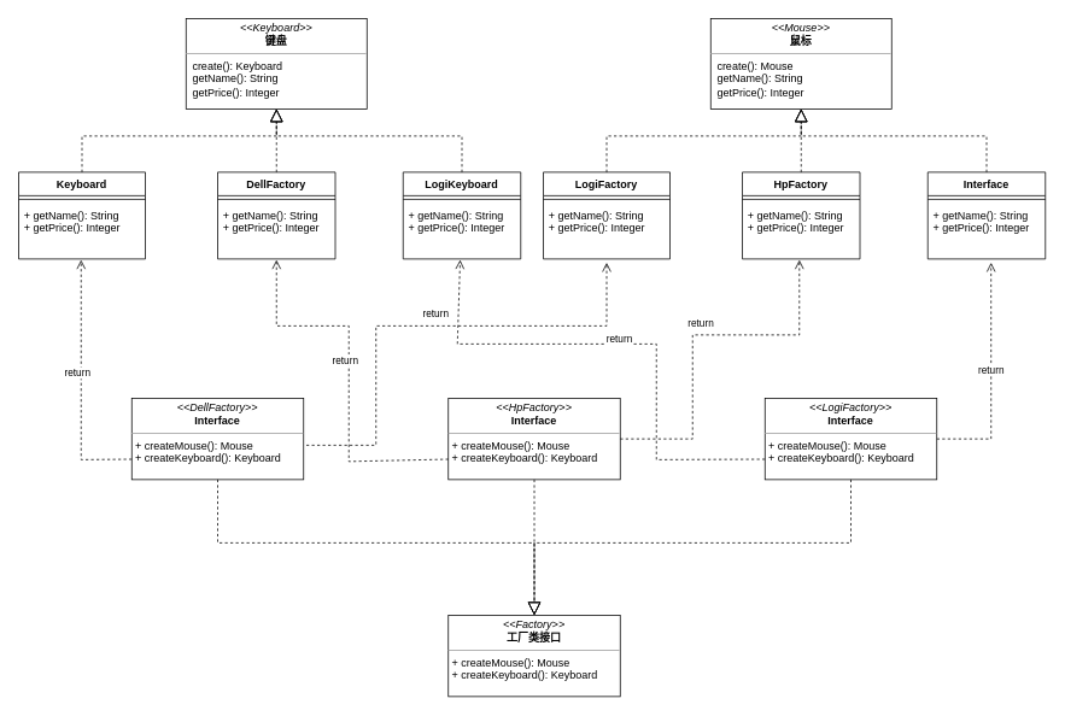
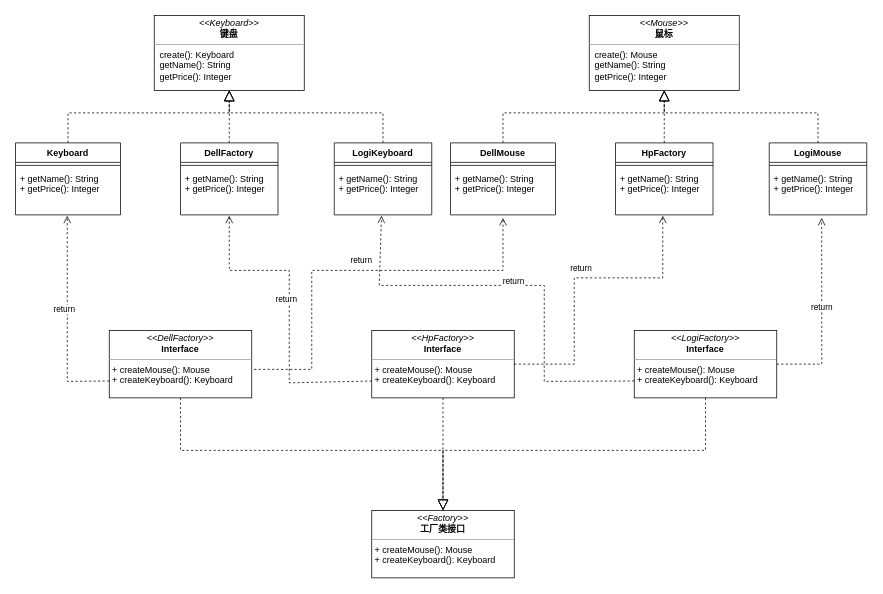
  <mxCell id="0" />
  <mxCell id="1" parent="0" />
  <mxCell id="2" value="&lt;p style=&quot;margin: 0px ; margin-top: 4px ; text-align: center&quot;&gt;&lt;i&gt;&amp;lt;&amp;lt;Mouse&amp;gt;&amp;gt;&lt;/i&gt;&lt;br&gt;&lt;b&gt;鼠标&lt;/b&gt;&lt;/p&gt;&lt;hr size=&quot;1&quot;&gt;&lt;p style=&quot;margin: 0px ; margin-left: 4px&quot;&gt;&lt;span&gt;&amp;nbsp;create(): Mouse&lt;/span&gt;&lt;/p&gt;&lt;p style=&quot;margin: 0px ; margin-left: 4px&quot;&gt;&lt;span&gt;&amp;nbsp;getName(): String&lt;/span&gt;&lt;/p&gt;&lt;p style=&quot;margin: 0px ; margin-left: 4px&quot;&gt;&lt;span&gt;&amp;nbsp;getPrice(): Integer&lt;/span&gt;&lt;/p&gt;" style="verticalAlign=top;align=left;overflow=fill;fontSize=12;fontFamily=Helvetica;html=1;" vertex="1" parent="1"><mxGeometry x="785" y="20" width="200" height="100" as="geometry" /></mxCell>
- <mxCell id="3" value="LogiFactory" style="swimlane;fontStyle=1;align=center;verticalAlign=top;childLayout=stackLayout;horizontal=1;startSize=26;horizontalStack=0;resizeParent=1;resizeParentMax=0;resizeLast=0;collapsible=1;marginBottom=0;" vertex="1" parent="1"><mxGeometry x="600" y="190" width="140" height="96" as="geometry" /></mxCell>
+ <mxCell id="3" value="DellMouse" style="swimlane;fontStyle=1;align=center;verticalAlign=top;childLayout=stackLayout;horizontal=1;startSize=26;horizontalStack=0;resizeParent=1;resizeParentMax=0;resizeLast=0;collapsible=1;marginBottom=0;" vertex="1" parent="1"><mxGeometry x="600" y="190" width="140" height="96" as="geometry" /></mxCell>
  <mxCell id="4" value="" style="line;strokeWidth=1;fillColor=none;align=left;verticalAlign=middle;spacingTop=-1;spacingLeft=3;spacingRight=3;rotatable=0;labelPosition=right;points=[];portConstraint=eastwest;" vertex="1" parent="3"><mxGeometry y="26" width="140" height="8" as="geometry" /></mxCell>
  <mxCell id="5" value="+ getName(): String&#10;+ getPrice(): Integer" style="text;strokeColor=none;fillColor=none;align=left;verticalAlign=top;spacingLeft=4;spacingRight=4;overflow=hidden;rotatable=0;points=[[0,0.5],[1,0.5]];portConstraint=eastwest;" vertex="1" parent="3"><mxGeometry y="34" width="140" height="62" as="geometry" /></mxCell>
  <mxCell id="6" value="" style="endArrow=block;dashed=1;endFill=0;endSize=12;html=1;rounded=0;exitX=0.5;exitY=0;exitDx=0;exitDy=0;entryX=0.5;entryY=1;entryDx=0;entryDy=0;" edge="1" parent="1" source="3" target="2"><mxGeometry width="160" relative="1" as="geometry"><mxPoint x="955" y="170" as="sourcePoint" /><mxPoint x="845" y="130" as="targetPoint" /><Array as="points"><mxPoint x="670" y="150" /><mxPoint x="885" y="150" /></Array></mxGeometry></mxCell>
  <mxCell id="7" value="" style="endArrow=block;dashed=1;endFill=0;endSize=12;html=1;rounded=0;exitX=0.5;exitY=0;exitDx=0;exitDy=0;" edge="1" parent="1"><mxGeometry width="160" relative="1" as="geometry"><mxPoint x="885" y="190" as="sourcePoint" /><mxPoint x="885" y="120" as="targetPoint" /></mxGeometry></mxCell>
  <mxCell id="8" value="" style="endArrow=block;dashed=1;endFill=0;endSize=12;html=1;rounded=0;exitX=0.5;exitY=0;exitDx=0;exitDy=0;entryX=0.5;entryY=1;entryDx=0;entryDy=0;" edge="1" parent="1" source="12" target="2"><mxGeometry width="160" relative="1" as="geometry"><mxPoint x="1115" y="190" as="sourcePoint" /><mxPoint x="895" y="130" as="targetPoint" /><Array as="points"><mxPoint x="1090" y="150" /><mxPoint x="885" y="150" /></Array></mxGeometry></mxCell>
  <mxCell id="9" value="HpFactory" style="swimlane;fontStyle=1;align=center;verticalAlign=top;childLayout=stackLayout;horizontal=1;startSize=26;horizontalStack=0;resizeParent=1;resizeParentMax=0;resizeLast=0;collapsible=1;marginBottom=0;" vertex="1" parent="1"><mxGeometry x="820" y="190" width="130" height="96" as="geometry" /></mxCell>
  <mxCell id="10" value="" style="line;strokeWidth=1;fillColor=none;align=left;verticalAlign=middle;spacingTop=-1;spacingLeft=3;spacingRight=3;rotatable=0;labelPosition=right;points=[];portConstraint=eastwest;" vertex="1" parent="9"><mxGeometry y="26" width="130" height="8" as="geometry" /></mxCell>
  <mxCell id="11" value="+ getName(): String&#10;+ getPrice(): Integer" style="text;strokeColor=none;fillColor=none;align=left;verticalAlign=top;spacingLeft=4;spacingRight=4;overflow=hidden;rotatable=0;points=[[0,0.5],[1,0.5]];portConstraint=eastwest;" vertex="1" parent="9"><mxGeometry y="34" width="130" height="62" as="geometry" /></mxCell>
- <mxCell id="12" value="Interface" style="swimlane;fontStyle=1;align=center;verticalAlign=top;childLayout=stackLayout;horizontal=1;startSize=26;horizontalStack=0;resizeParent=1;resizeParentMax=0;resizeLast=0;collapsible=1;marginBottom=0;" vertex="1" parent="1"><mxGeometry x="1025" y="190" width="130" height="96" as="geometry" /></mxCell>
+ <mxCell id="12" value="LogiMouse" style="swimlane;fontStyle=1;align=center;verticalAlign=top;childLayout=stackLayout;horizontal=1;startSize=26;horizontalStack=0;resizeParent=1;resizeParentMax=0;resizeLast=0;collapsible=1;marginBottom=0;" vertex="1" parent="1"><mxGeometry x="1025" y="190" width="130" height="96" as="geometry" /></mxCell>
  <mxCell id="13" value="" style="line;strokeWidth=1;fillColor=none;align=left;verticalAlign=middle;spacingTop=-1;spacingLeft=3;spacingRight=3;rotatable=0;labelPosition=right;points=[];portConstraint=eastwest;" vertex="1" parent="12"><mxGeometry y="26" width="130" height="8" as="geometry" /></mxCell>
  <mxCell id="14" value="+ getName(): String&#10;+ getPrice(): Integer" style="text;strokeColor=none;fillColor=none;align=left;verticalAlign=top;spacingLeft=4;spacingRight=4;overflow=hidden;rotatable=0;points=[[0,0.5],[1,0.5]];portConstraint=eastwest;" vertex="1" parent="12"><mxGeometry y="34" width="130" height="62" as="geometry" /></mxCell>
  <mxCell id="15" value="&lt;p style=&quot;margin: 0px ; margin-top: 4px ; text-align: center&quot;&gt;&lt;i&gt;&amp;lt;&amp;lt;Factory&amp;gt;&amp;gt;&lt;/i&gt;&lt;br&gt;&lt;b&gt;工厂类接口&lt;/b&gt;&lt;/p&gt;&lt;hr size=&quot;1&quot;&gt;&lt;p style=&quot;margin: 0px ; margin-left: 4px&quot;&gt;+ createMouse(): Mouse&lt;br style=&quot;padding: 0px ; margin: 0px&quot;&gt;+ createKeyboard(): Keyboard&lt;br&gt;&lt;/p&gt;" style="verticalAlign=top;align=left;overflow=fill;fontSize=12;fontFamily=Helvetica;html=1;" vertex="1" parent="1"><mxGeometry x="495" y="680" width="190" height="90" as="geometry" /></mxCell>
  <mxCell id="16" value="&lt;p style=&quot;margin: 0px ; margin-top: 4px ; text-align: center&quot;&gt;&lt;i&gt;&amp;lt;&amp;lt;Keyboard&amp;gt;&amp;gt;&lt;/i&gt;&lt;br&gt;&lt;b&gt;键盘&lt;/b&gt;&lt;/p&gt;&lt;hr size=&quot;1&quot;&gt;&lt;p style=&quot;margin: 0px ; margin-left: 4px&quot;&gt;&lt;span&gt;&amp;nbsp;create(): Keyboard&lt;/span&gt;&lt;/p&gt;&lt;p style=&quot;margin: 0px ; margin-left: 4px&quot;&gt;&lt;span&gt;&amp;nbsp;getName(): String&lt;/span&gt;&lt;/p&gt;&lt;p style=&quot;margin: 0px ; margin-left: 4px&quot;&gt;&lt;span&gt;&amp;nbsp;getPrice(): Integer&lt;/span&gt;&lt;/p&gt;" style="verticalAlign=top;align=left;overflow=fill;fontSize=12;fontFamily=Helvetica;html=1;" vertex="1" parent="1"><mxGeometry x="205" y="20" width="200" height="100" as="geometry" /></mxCell>
  <mxCell id="17" value="Keyboard" style="swimlane;fontStyle=1;align=center;verticalAlign=top;childLayout=stackLayout;horizontal=1;startSize=26;horizontalStack=0;resizeParent=1;resizeParentMax=0;resizeLast=0;collapsible=1;marginBottom=0;" vertex="1" parent="1"><mxGeometry x="20" y="190" width="140" height="96" as="geometry" /></mxCell>
  <mxCell id="18" value="" style="line;strokeWidth=1;fillColor=none;align=left;verticalAlign=middle;spacingTop=-1;spacingLeft=3;spacingRight=3;rotatable=0;labelPosition=right;points=[];portConstraint=eastwest;" vertex="1" parent="17"><mxGeometry y="26" width="140" height="8" as="geometry" /></mxCell>
  <mxCell id="19" value="+ getName(): String&#10;+ getPrice(): Integer" style="text;strokeColor=none;fillColor=none;align=left;verticalAlign=top;spacingLeft=4;spacingRight=4;overflow=hidden;rotatable=0;points=[[0,0.5],[1,0.5]];portConstraint=eastwest;" vertex="1" parent="17"><mxGeometry y="34" width="140" height="62" as="geometry" /></mxCell>
  <mxCell id="20" value="" style="endArrow=block;dashed=1;endFill=0;endSize=12;html=1;rounded=0;exitX=0.5;exitY=0;exitDx=0;exitDy=0;entryX=0.5;entryY=1;entryDx=0;entryDy=0;" edge="1" parent="1" source="17" target="16"><mxGeometry width="160" relative="1" as="geometry"><mxPoint x="375" y="170" as="sourcePoint" /><mxPoint x="265" y="130" as="targetPoint" /><Array as="points"><mxPoint x="90" y="150" /><mxPoint x="305" y="150" /></Array></mxGeometry></mxCell>
  <mxCell id="21" value="" style="endArrow=block;dashed=1;endFill=0;endSize=12;html=1;rounded=0;exitX=0.5;exitY=0;exitDx=0;exitDy=0;" edge="1" parent="1"><mxGeometry width="160" relative="1" as="geometry"><mxPoint x="305" y="190" as="sourcePoint" /><mxPoint x="305" y="120" as="targetPoint" /></mxGeometry></mxCell>
  <mxCell id="22" value="" style="endArrow=block;dashed=1;endFill=0;endSize=12;html=1;rounded=0;exitX=0.5;exitY=0;exitDx=0;exitDy=0;entryX=0.5;entryY=1;entryDx=0;entryDy=0;" edge="1" parent="1" source="26" target="16"><mxGeometry width="160" relative="1" as="geometry"><mxPoint x="535" y="190" as="sourcePoint" /><mxPoint x="315" y="130" as="targetPoint" /><Array as="points"><mxPoint x="510" y="150" /><mxPoint x="305" y="150" /></Array></mxGeometry></mxCell>
  <mxCell id="23" value="DellFactory" style="swimlane;fontStyle=1;align=center;verticalAlign=top;childLayout=stackLayout;horizontal=1;startSize=26;horizontalStack=0;resizeParent=1;resizeParentMax=0;resizeLast=0;collapsible=1;marginBottom=0;" vertex="1" parent="1"><mxGeometry x="240" y="190" width="130" height="96" as="geometry" /></mxCell>
  <mxCell id="24" value="" style="line;strokeWidth=1;fillColor=none;align=left;verticalAlign=middle;spacingTop=-1;spacingLeft=3;spacingRight=3;rotatable=0;labelPosition=right;points=[];portConstraint=eastwest;" vertex="1" parent="23"><mxGeometry y="26" width="130" height="8" as="geometry" /></mxCell>
  <mxCell id="25" value="+ getName(): String&#10;+ getPrice(): Integer" style="text;strokeColor=none;fillColor=none;align=left;verticalAlign=top;spacingLeft=4;spacingRight=4;overflow=hidden;rotatable=0;points=[[0,0.5],[1,0.5]];portConstraint=eastwest;" vertex="1" parent="23"><mxGeometry y="34" width="130" height="62" as="geometry" /></mxCell>
  <mxCell id="26" value="LogiKeyboard" style="swimlane;fontStyle=1;align=center;verticalAlign=top;childLayout=stackLayout;horizontal=1;startSize=26;horizontalStack=0;resizeParent=1;resizeParentMax=0;resizeLast=0;collapsible=1;marginBottom=0;" vertex="1" parent="1"><mxGeometry x="445" y="190" width="130" height="96" as="geometry" /></mxCell>
  <mxCell id="27" value="" style="line;strokeWidth=1;fillColor=none;align=left;verticalAlign=middle;spacingTop=-1;spacingLeft=3;spacingRight=3;rotatable=0;labelPosition=right;points=[];portConstraint=eastwest;" vertex="1" parent="26"><mxGeometry y="26" width="130" height="8" as="geometry" /></mxCell>
  <mxCell id="28" value="+ getName(): String&#10;+ getPrice(): Integer" style="text;strokeColor=none;fillColor=none;align=left;verticalAlign=top;spacingLeft=4;spacingRight=4;overflow=hidden;rotatable=0;points=[[0,0.5],[1,0.5]];portConstraint=eastwest;" vertex="1" parent="26"><mxGeometry y="34" width="130" height="62" as="geometry" /></mxCell>
  <mxCell id="29" value="&lt;p style=&quot;margin: 0px ; margin-top: 4px ; text-align: center&quot;&gt;&lt;i&gt;&amp;lt;&amp;lt;DellFactory&amp;gt;&amp;gt;&lt;/i&gt;&lt;br&gt;&lt;b&gt;Interface&lt;/b&gt;&lt;/p&gt;&lt;hr size=&quot;1&quot;&gt;&lt;p style=&quot;margin: 0px ; margin-left: 4px&quot;&gt;+ createMouse(): Mouse&lt;br style=&quot;padding: 0px ; margin: 0px&quot;&gt;+ createKeyboard(): Keyboard&lt;/p&gt;" style="verticalAlign=top;align=left;overflow=fill;fontSize=12;fontFamily=Helvetica;html=1;" vertex="1" parent="1"><mxGeometry x="145" y="440" width="190" height="90" as="geometry" /></mxCell>
  <mxCell id="30" value="&lt;p style=&quot;margin: 0px ; margin-top: 4px ; text-align: center&quot;&gt;&lt;i&gt;&amp;lt;&amp;lt;HpFactory&amp;gt;&amp;gt;&lt;/i&gt;&lt;br&gt;&lt;b&gt;Interface&lt;/b&gt;&lt;/p&gt;&lt;hr size=&quot;1&quot;&gt;&lt;p style=&quot;margin: 0px ; margin-left: 4px&quot;&gt;+ createMouse(): Mouse&lt;br style=&quot;padding: 0px ; margin: 0px&quot;&gt;+ createKeyboard(): Keyboard&lt;/p&gt;" style="verticalAlign=top;align=left;overflow=fill;fontSize=12;fontFamily=Helvetica;html=1;" vertex="1" parent="1"><mxGeometry x="495" y="440" width="190" height="90" as="geometry" /></mxCell>
  <mxCell id="31" value="&lt;p style=&quot;margin: 0px ; margin-top: 4px ; text-align: center&quot;&gt;&lt;i&gt;&amp;lt;&amp;lt;LogiFactory&amp;gt;&amp;gt;&lt;/i&gt;&lt;br&gt;&lt;b&gt;Interface&lt;/b&gt;&lt;/p&gt;&lt;hr size=&quot;1&quot;&gt;&lt;p style=&quot;margin: 0px ; margin-left: 4px&quot;&gt;+ createMouse(): Mouse&lt;br style=&quot;padding: 0px ; margin: 0px&quot;&gt;+ createKeyboard(): Keyboard&lt;/p&gt;" style="verticalAlign=top;align=left;overflow=fill;fontSize=12;fontFamily=Helvetica;html=1;" vertex="1" parent="1"><mxGeometry x="845" y="440" width="190" height="90" as="geometry" /></mxCell>
  <mxCell id="32" value="" style="endArrow=block;dashed=1;endFill=0;endSize=12;html=1;rounded=0;exitX=0.5;exitY=1;exitDx=0;exitDy=0;entryX=0.5;entryY=0;entryDx=0;entryDy=0;" edge="1" parent="1" source="29" target="15"><mxGeometry width="160" relative="1" as="geometry"><mxPoint x="445" y="450" as="sourcePoint" /><mxPoint x="605" y="450" as="targetPoint" /><Array as="points"><mxPoint x="240" y="600" /><mxPoint x="590" y="600" /></Array></mxGeometry></mxCell>
  <mxCell id="33" value="" style="endArrow=block;dashed=1;endFill=0;endSize=12;html=1;rounded=0;exitX=0.5;exitY=1;exitDx=0;exitDy=0;entryX=0.5;entryY=0;entryDx=0;entryDy=0;" edge="1" parent="1" source="31" target="15"><mxGeometry width="160" relative="1" as="geometry"><mxPoint x="585" y="580" as="sourcePoint" /><mxPoint x="765" y="680" as="targetPoint" /><Array as="points"><mxPoint x="940" y="600" /><mxPoint x="590" y="600" /></Array></mxGeometry></mxCell>
  <mxCell id="34" value="" style="endArrow=block;dashed=1;endFill=0;endSize=12;html=1;rounded=0;exitX=0.5;exitY=1;exitDx=0;exitDy=0;entryX=0.5;entryY=0;entryDx=0;entryDy=0;" edge="1" parent="1" source="30" target="15"><mxGeometry width="160" relative="1" as="geometry"><mxPoint x="260" y="550" as="sourcePoint" /><mxPoint x="645" y="670" as="targetPoint" /><Array as="points" /></mxGeometry></mxCell>
  <mxCell id="35" value="return" style="html=1;verticalAlign=bottom;endArrow=open;dashed=1;endSize=8;rounded=0;exitX=1.016;exitY=0.578;exitDx=0;exitDy=0;exitPerimeter=0;entryX=0.5;entryY=1.065;entryDx=0;entryDy=0;entryPerimeter=0;" edge="1" parent="1" source="29" target="5"><mxGeometry x="0.03" y="4" relative="1" as="geometry"><mxPoint x="145" y="490" as="sourcePoint" /><mxPoint x="705" y="310" as="targetPoint" /><Array as="points"><mxPoint x="415" y="492" /><mxPoint x="415" y="360" /><mxPoint x="670" y="360" /></Array><mxPoint as="offset" /></mxGeometry></mxCell>
  <mxCell id="36" value="return" style="html=1;verticalAlign=bottom;endArrow=open;dashed=1;endSize=8;rounded=0;exitX=1;exitY=0.5;exitDx=0;exitDy=0;entryX=0.485;entryY=1.016;entryDx=0;entryDy=0;entryPerimeter=0;" edge="1" parent="1" source="30" target="11"><mxGeometry x="0.03" y="4" relative="1" as="geometry"><mxPoint x="348.04" y="502.02" as="sourcePoint" /><mxPoint x="680" y="300.03" as="targetPoint" /><Array as="points"><mxPoint x="765" y="485" /><mxPoint x="765" y="370" /><mxPoint x="883" y="370" /></Array><mxPoint as="offset" /></mxGeometry></mxCell>
  <mxCell id="37" value="return" style="html=1;verticalAlign=bottom;endArrow=open;dashed=1;endSize=8;rounded=0;entryX=0.538;entryY=1.065;entryDx=0;entryDy=0;entryPerimeter=0;exitX=1;exitY=0.5;exitDx=0;exitDy=0;" edge="1" parent="1" source="31" target="14"><mxGeometry relative="1" as="geometry"><mxPoint x="875" y="450" as="sourcePoint" /><mxPoint x="1105" y="300" as="targetPoint" /><Array as="points"><mxPoint x="1095" y="485" /></Array></mxGeometry></mxCell>
  <mxCell id="38" value="return" style="html=1;verticalAlign=bottom;endArrow=open;dashed=1;endSize=8;rounded=0;exitX=0;exitY=0.75;exitDx=0;exitDy=0;entryX=0.493;entryY=1.016;entryDx=0;entryDy=0;entryPerimeter=0;" edge="1" parent="1" source="29" target="19"><mxGeometry x="0.03" y="4" relative="1" as="geometry"><mxPoint x="358.04" y="512.02" as="sourcePoint" /><mxPoint x="690" y="310.03" as="targetPoint" /><Array as="points"><mxPoint x="89" y="508" /></Array><mxPoint as="offset" /></mxGeometry></mxCell>
  <mxCell id="39" value="return" style="html=1;verticalAlign=bottom;endArrow=open;dashed=1;endSize=8;rounded=0;entryX=0.5;entryY=1.016;entryDx=0;entryDy=0;entryPerimeter=0;exitX=0;exitY=0.75;exitDx=0;exitDy=0;" edge="1" parent="1" source="30" target="25"><mxGeometry x="0.03" y="4" relative="1" as="geometry"><mxPoint x="475" y="510" as="sourcePoint" /><mxPoint x="99.02" y="296.992" as="targetPoint" /><Array as="points"><mxPoint x="385" y="510" /><mxPoint x="385" y="360" /><mxPoint x="305" y="360" /></Array><mxPoint as="offset" /></mxGeometry></mxCell>
  <mxCell id="40" value="return" style="html=1;verticalAlign=bottom;endArrow=open;dashed=1;endSize=8;rounded=0;entryX=0.485;entryY=1.016;entryDx=0;entryDy=0;entryPerimeter=0;exitX=0;exitY=0.75;exitDx=0;exitDy=0;" edge="1" parent="1" source="31" target="28"><mxGeometry x="0.03" y="4" relative="1" as="geometry"><mxPoint x="505" y="517.5" as="sourcePoint" /><mxPoint x="315" y="296.992" as="targetPoint" /><Array as="points"><mxPoint x="725" y="508" /><mxPoint x="725" y="380" /><mxPoint x="505" y="380" /></Array><mxPoint as="offset" /></mxGeometry></mxCell>
